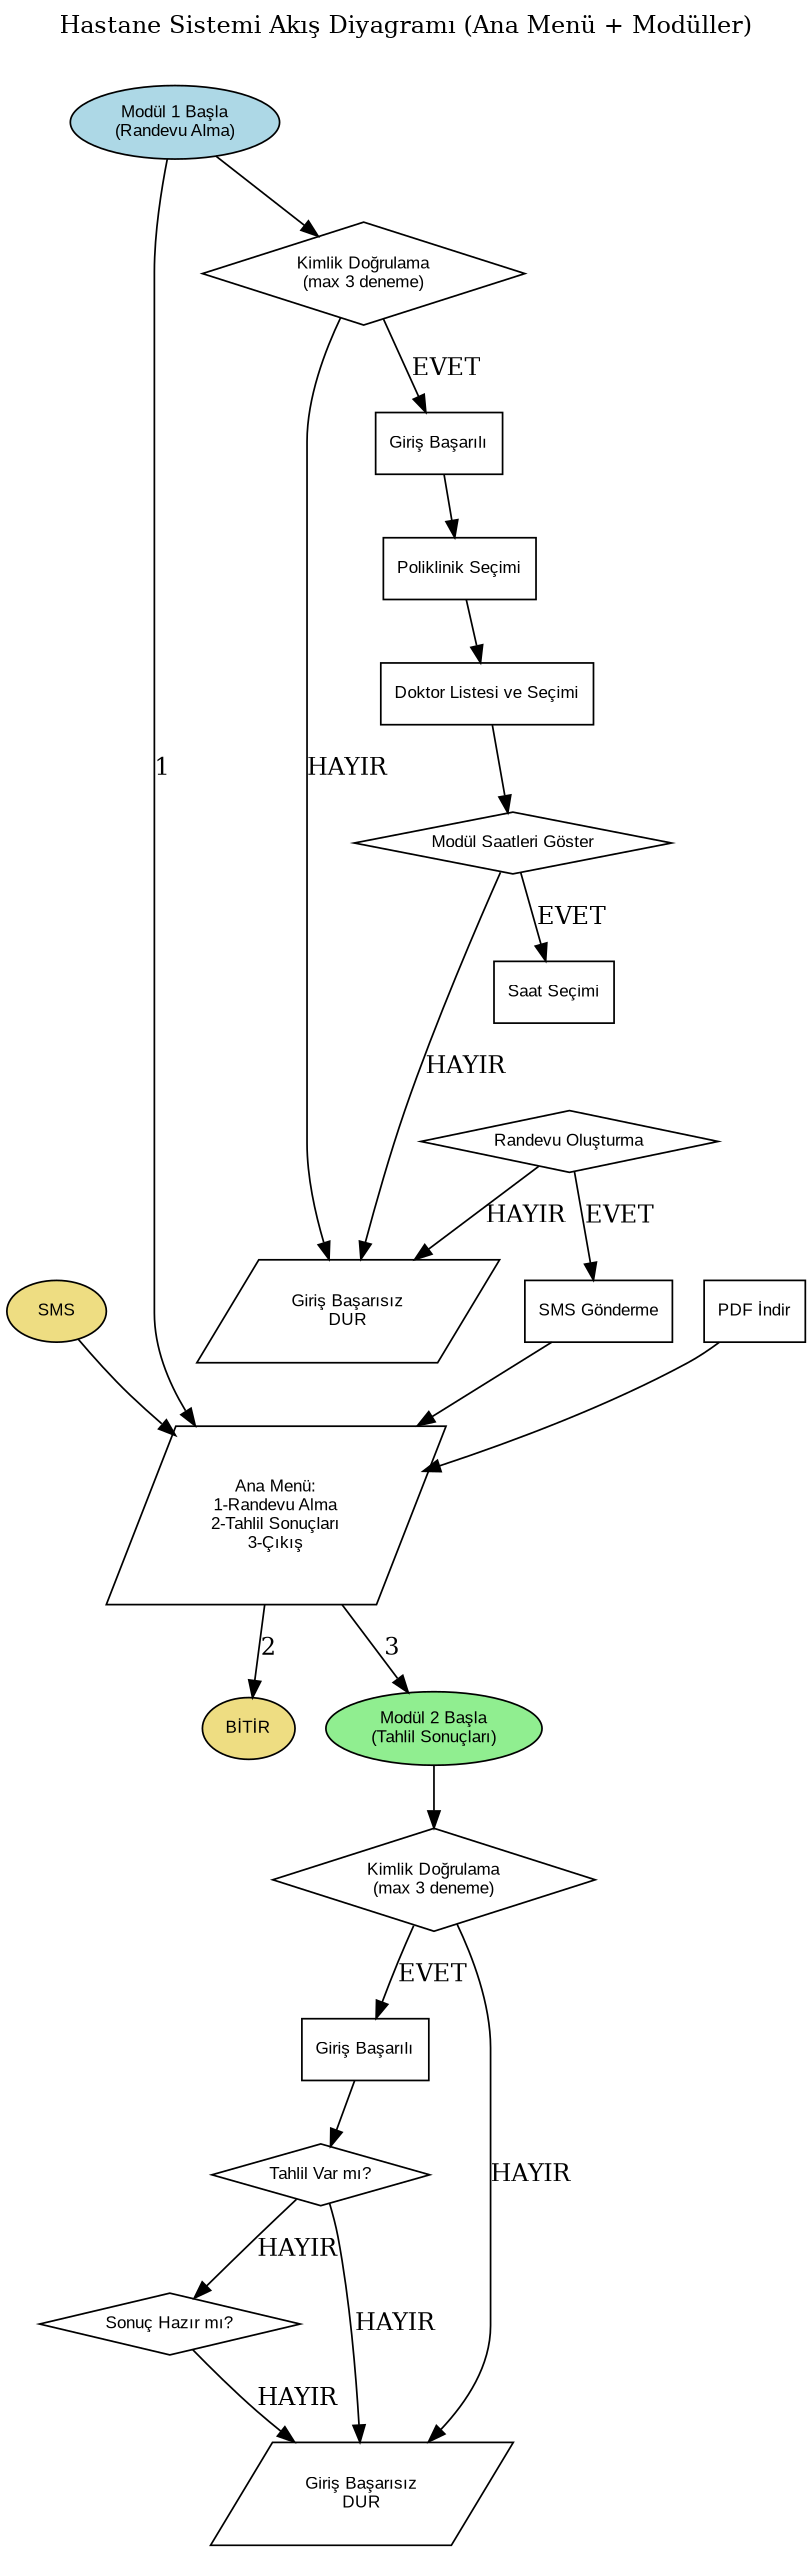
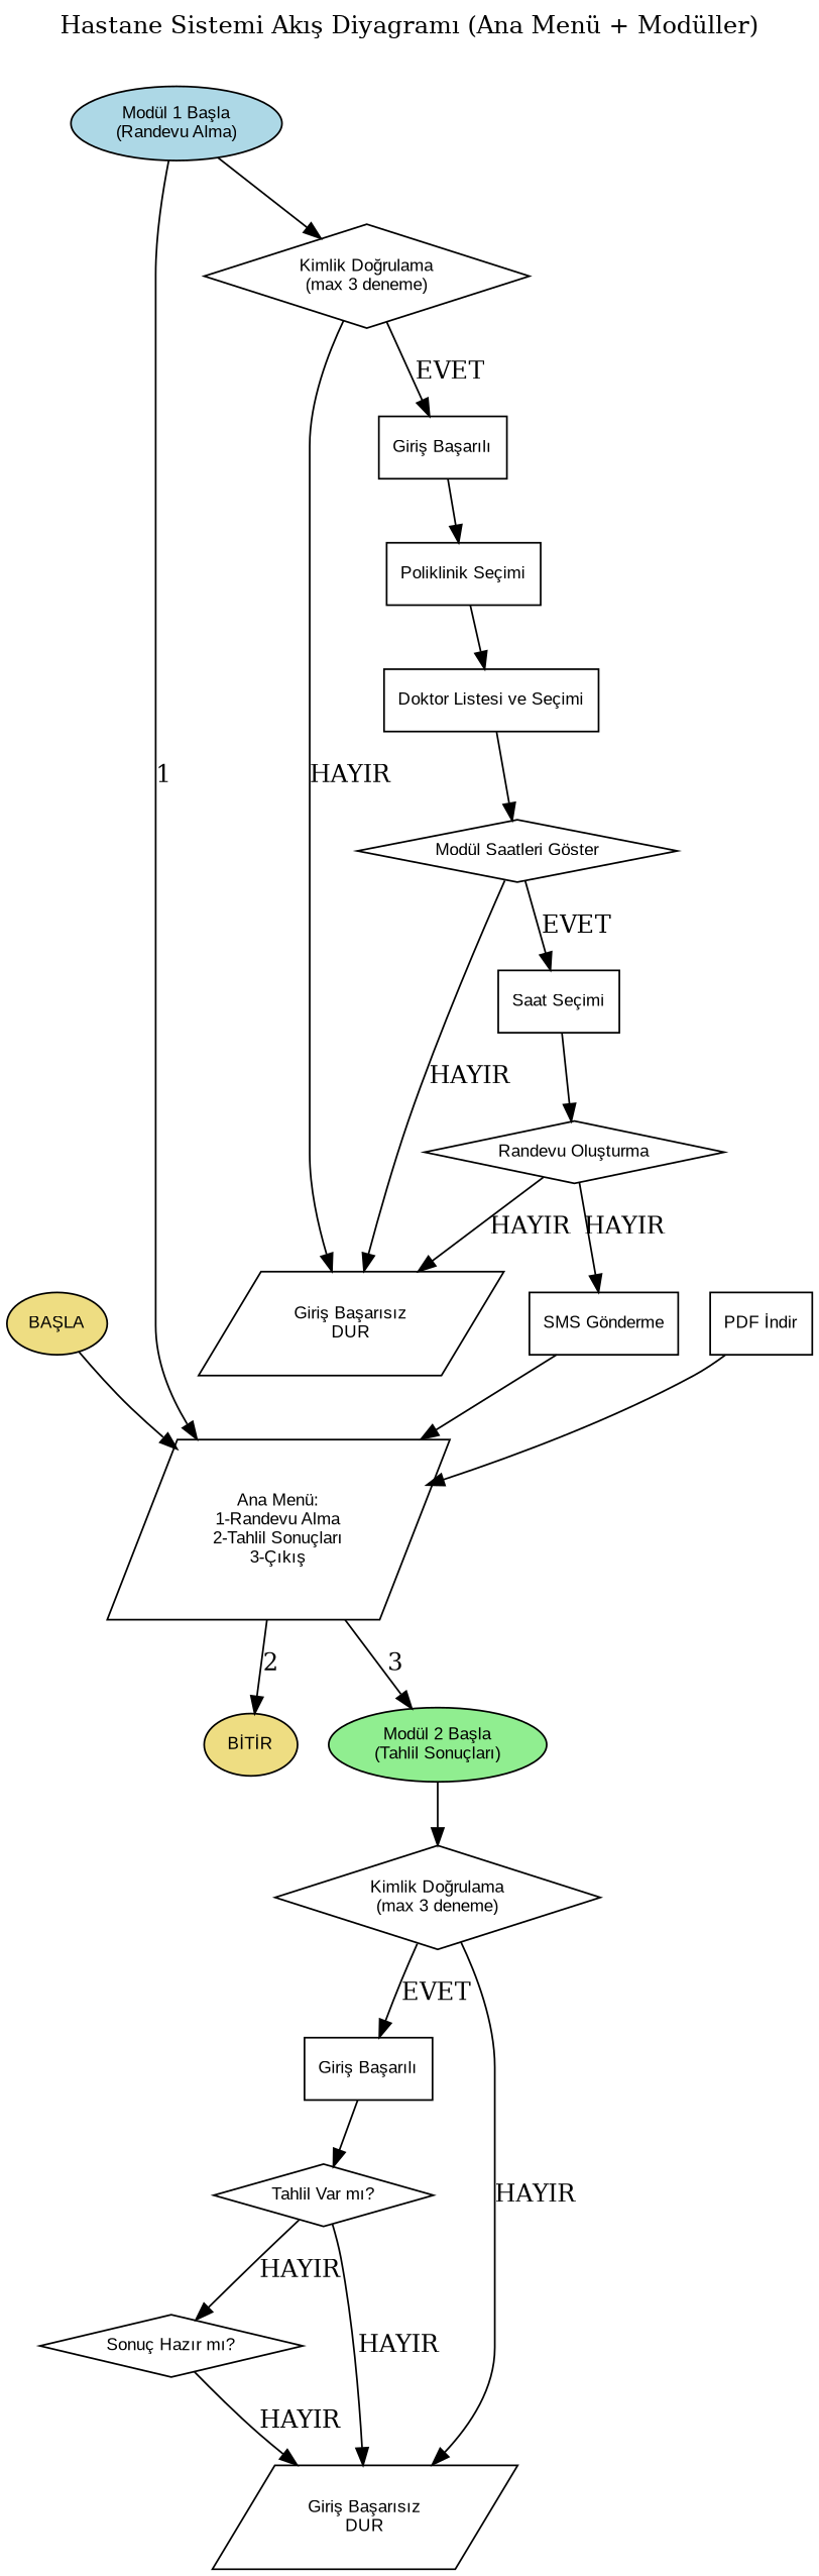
  digraph {
    label="Hastane Sistemi Akış Diyagramı (Ana Menü + Modüller)"
    labelloc=t
    rankdir=TB
    node [fontname=Arial fontsize=10 shape=box]
-   n1 [fillcolor=lightgoldenrod label=SMS shape=ellipse style=filled]
+   n1 [fillcolor=lightgoldenrod label="BAŞLA" shape=ellipse style=filled]
    n2 [label="Ana Menü:\n1-Randevu Alma\n2-Tahlil Sonuçları\n3-Çıkış" shape=parallelogram]
    n3 [fillcolor=lightgoldenrod label="BİTİR" shape=ellipse style=filled]
    n4 [fillcolor=lightgreen label="Modül 2 Başla\n(Tahlil Sonuçları)" shape=ellipse style=filled]
    n5 [fillcolor=lightblue label="Modül 1 Başla\n(Randevu Alma)" shape=ellipse style=filled]
    n6 [label="Kimlik Doğrulama\n(max 3 deneme)" shape=diamond]
    n7 [label="Kimlik Doğrulama\n(max 3 deneme)" shape=diamond]
    n8 [label="Giriş Başarılı"]
    n9 [label="Giriş Başarısız\nDUR" shape=parallelogram]
    n10 [label="Poliklinik Seçimi"]
    n11 [label="Doktor Listesi ve Seçimi"]
    n12 [label="Modül Saatleri Göster" shape=diamond]
    n13 [label="Saat Seçimi"]
    n14 [label="Randevu Oluşturma" shape=diamond]
    n15 [label="SMS Gönderme"]
    n16 [label="Giriş Başarılı"]
    n17 [label="Giriş Başarısız\nDUR" shape=parallelogram]
    n18 [label="Tahlil Var mı?" shape=diamond]
    n19 [label="Sonuç Hazır mı?" shape=diamond]
    n20 [label="PDF İndir"]
    n1 -> n2
    n2 -> n3 [label=2]
    n2 -> n4 [label=3]
    n4 -> n7
    n5 -> n2 [label=1]
    n5 -> n6
    n6 -> n8 [label=EVET]
    n6 -> n9 [label=HAYIR]
    n7 -> n16 [label=EVET]
    n7 -> n17 [label=HAYIR]
    n8 -> n10
    n10 -> n11
    n11 -> n12
    n12 -> n9 [label=HAYIR]
    n12 -> n13 [label=EVET]
+   n13 -> n14
    n14 -> n9 [label=HAYIR]
-   n14 -> n15 [label=EVET]
+   n14 -> n15 [label=HAYIR]
    n15 -> n2
    n16 -> n18
    n18 -> n17 [label=HAYIR]
    n18 -> n19 [label=HAYIR]
    n19 -> n17 [label=HAYIR]
    n20 -> n2
  }
